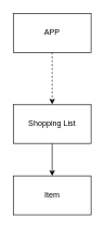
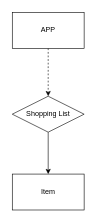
  <mxCell id="0" />
  <mxCell id="1" parent="0" />
  <mxCell id="2" style="edgeStyle=none;html=1;exitX=0.5;exitY=1;exitDx=0;exitDy=0;entryX=0.5;entryY=0;entryDx=0;entryDy=0;dashed=1;" parent="1" source="3" target="5" edge="1"><mxGeometry relative="1" as="geometry" /></mxCell>
  <mxCell id="3" value="APP" style="whiteSpace=wrap;html=1;" parent="1" vertex="1"><mxGeometry x="20" y="20" width="120" height="60" as="geometry" /></mxCell>
  <mxCell id="4" style="edgeStyle=none;html=1;exitX=0.5;exitY=1;exitDx=0;exitDy=0;entryX=0.5;entryY=0;entryDx=0;entryDy=0;" parent="1" source="5" target="6" edge="1"><mxGeometry relative="1" as="geometry" /></mxCell>
- <mxCell id="5" value="Shopping List" style="whiteSpace=wrap;html=1;" parent="1" vertex="1"><mxGeometry x="20" y="160" width="120" height="60" as="geometry" /></mxCell>
- <mxCell id="6" value="Item" style="whiteSpace=wrap;html=1;" parent="1" vertex="1"><mxGeometry x="20" y="270" width="120" height="60" as="geometry" /></mxCell>
+ <mxCell id="5" value="Shopping List" style="rhombus;whiteSpace=wrap;html=1;" parent="1" vertex="1"><mxGeometry x="20" y="160" width="120" height="60" as="geometry" /></mxCell>
+ <mxCell id="6" value="Item" style="whiteSpace=wrap;html=1;" parent="1" vertex="1"><mxGeometry x="20" y="290" width="120" height="60" as="geometry" /></mxCell>
